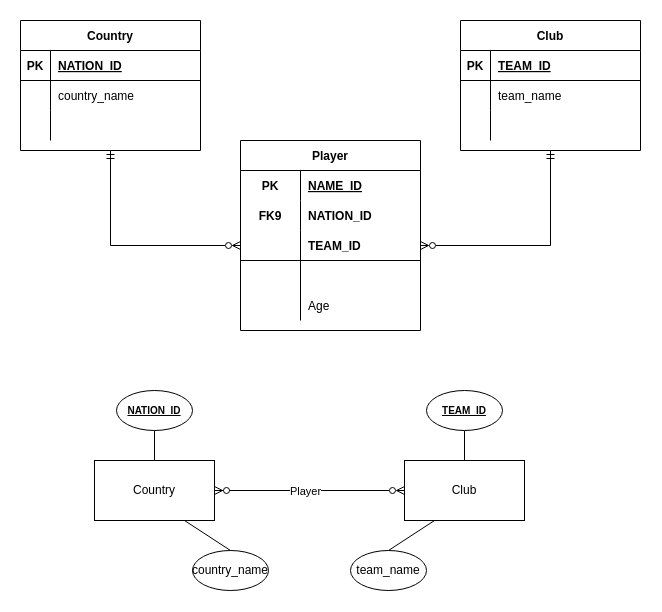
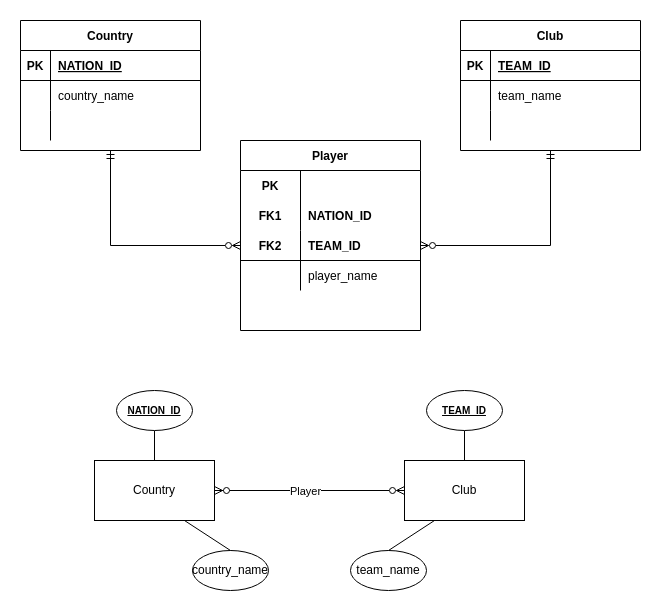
  <mxCell id="0" />
  <mxCell id="1" parent="0" />
  <mxCell id="2" style="edgeStyle=orthogonalEdgeStyle;rounded=0;orthogonalLoop=1;jettySize=auto;html=1;startArrow=ERmandOne;startFill=0;endArrow=ERzeroToMany;endFill=0;entryX=1;entryY=0.5;entryDx=0;entryDy=0;" parent="1" source="3" target="31" edge="1"><mxGeometry relative="1" as="geometry"><mxPoint x="-20" y="270" as="targetPoint" /></mxGeometry></mxCell>
  <mxCell id="3" value="Club" style="shape=table;startSize=30;container=1;collapsible=1;childLayout=tableLayout;fixedRows=1;rowLines=0;fontStyle=1;align=center;resizeLast=1;" parent="1" vertex="1"><mxGeometry x="460" y="20" width="180" height="130" as="geometry"><mxRectangle x="80" y="460" width="80" height="30" as="alternateBounds" /></mxGeometry></mxCell>
  <mxCell id="4" value="" style="shape=partialRectangle;collapsible=0;dropTarget=0;pointerEvents=0;fillColor=none;top=0;left=0;bottom=1;right=0;points=[[0,0.5],[1,0.5]];portConstraint=eastwest;" parent="3" vertex="1"><mxGeometry y="30" width="180" height="30" as="geometry" /></mxCell>
  <mxCell id="5" value="PK" style="shape=partialRectangle;connectable=0;fillColor=none;top=0;left=0;bottom=0;right=0;fontStyle=1;overflow=hidden;" parent="4" vertex="1"><mxGeometry width="30" height="30" as="geometry"><mxRectangle width="30" height="30" as="alternateBounds" /></mxGeometry></mxCell>
  <mxCell id="6" value="TEAM_ID" style="shape=partialRectangle;connectable=0;fillColor=none;top=0;left=0;bottom=0;right=0;align=left;spacingLeft=6;fontStyle=5;overflow=hidden;" parent="4" vertex="1"><mxGeometry x="30" width="150" height="30" as="geometry"><mxRectangle width="150" height="30" as="alternateBounds" /></mxGeometry></mxCell>
  <mxCell id="7" value="" style="shape=partialRectangle;collapsible=0;dropTarget=0;pointerEvents=0;fillColor=none;top=0;left=0;bottom=0;right=0;points=[[0,0.5],[1,0.5]];portConstraint=eastwest;" parent="3" vertex="1"><mxGeometry y="60" width="180" height="30" as="geometry" /></mxCell>
  <mxCell id="8" value="" style="shape=partialRectangle;connectable=0;fillColor=none;top=0;left=0;bottom=0;right=0;editable=1;overflow=hidden;" parent="7" vertex="1"><mxGeometry width="30" height="30" as="geometry"><mxRectangle width="30" height="30" as="alternateBounds" /></mxGeometry></mxCell>
  <mxCell id="9" value="team_name" style="shape=partialRectangle;connectable=0;fillColor=none;top=0;left=0;bottom=0;right=0;align=left;spacingLeft=6;overflow=hidden;" parent="7" vertex="1"><mxGeometry x="30" width="150" height="30" as="geometry"><mxRectangle width="150" height="30" as="alternateBounds" /></mxGeometry></mxCell>
  <mxCell id="10" value="" style="shape=partialRectangle;collapsible=0;dropTarget=0;pointerEvents=0;fillColor=none;top=0;left=0;bottom=0;right=0;points=[[0,0.5],[1,0.5]];portConstraint=eastwest;" parent="3" vertex="1"><mxGeometry y="90" width="180" height="30" as="geometry" /></mxCell>
  <mxCell id="11" value="" style="shape=partialRectangle;connectable=0;fillColor=none;top=0;left=0;bottom=0;right=0;editable=1;overflow=hidden;" parent="10" vertex="1"><mxGeometry width="30" height="30" as="geometry"><mxRectangle width="30" height="30" as="alternateBounds" /></mxGeometry></mxCell>
  <mxCell id="12" value="" style="shape=partialRectangle;connectable=0;fillColor=none;top=0;left=0;bottom=0;right=0;align=left;spacingLeft=6;overflow=hidden;" parent="10" vertex="1"><mxGeometry x="30" width="150" height="30" as="geometry"><mxRectangle width="150" height="30" as="alternateBounds" /></mxGeometry></mxCell>
  <mxCell id="13" style="edgeStyle=orthogonalEdgeStyle;rounded=0;orthogonalLoop=1;jettySize=auto;html=1;entryX=0;entryY=0.5;entryDx=0;entryDy=0;endArrow=ERzeroToMany;endFill=0;startArrow=ERmandOne;startFill=0;" parent="1" source="14" target="31" edge="1"><mxGeometry relative="1" as="geometry"><mxPoint x="394" y="195" as="targetPoint" /></mxGeometry></mxCell>
  <mxCell id="14" value="Country" style="shape=table;startSize=30;container=1;collapsible=1;childLayout=tableLayout;fixedRows=1;rowLines=0;fontStyle=1;align=center;resizeLast=1;" parent="1" vertex="1"><mxGeometry x="20" y="20" width="180" height="130" as="geometry" /></mxCell>
  <mxCell id="15" value="" style="shape=partialRectangle;collapsible=0;dropTarget=0;pointerEvents=0;fillColor=none;top=0;left=0;bottom=1;right=0;points=[[0,0.5],[1,0.5]];portConstraint=eastwest;" parent="14" vertex="1"><mxGeometry y="30" width="180" height="30" as="geometry" /></mxCell>
  <mxCell id="16" value="PK" style="shape=partialRectangle;connectable=0;fillColor=none;top=0;left=0;bottom=0;right=0;fontStyle=1;overflow=hidden;" parent="15" vertex="1"><mxGeometry width="30" height="30" as="geometry"><mxRectangle width="30" height="30" as="alternateBounds" /></mxGeometry></mxCell>
  <mxCell id="17" value="NATION_ID" style="shape=partialRectangle;connectable=0;fillColor=none;top=0;left=0;bottom=0;right=0;align=left;spacingLeft=6;fontStyle=5;overflow=hidden;" parent="15" vertex="1"><mxGeometry x="30" width="150" height="30" as="geometry"><mxRectangle width="150" height="30" as="alternateBounds" /></mxGeometry></mxCell>
  <mxCell id="18" value="" style="shape=partialRectangle;collapsible=0;dropTarget=0;pointerEvents=0;fillColor=none;top=0;left=0;bottom=0;right=0;points=[[0,0.5],[1,0.5]];portConstraint=eastwest;" parent="14" vertex="1"><mxGeometry y="60" width="180" height="30" as="geometry" /></mxCell>
  <mxCell id="19" value="" style="shape=partialRectangle;connectable=0;fillColor=none;top=0;left=0;bottom=0;right=0;editable=1;overflow=hidden;" parent="18" vertex="1"><mxGeometry width="30" height="30" as="geometry"><mxRectangle width="30" height="30" as="alternateBounds" /></mxGeometry></mxCell>
  <mxCell id="20" value="country_name" style="shape=partialRectangle;connectable=0;fillColor=none;top=0;left=0;bottom=0;right=0;align=left;spacingLeft=6;overflow=hidden;" parent="18" vertex="1"><mxGeometry x="30" width="150" height="30" as="geometry"><mxRectangle width="150" height="30" as="alternateBounds" /></mxGeometry></mxCell>
  <mxCell id="21" value="" style="shape=partialRectangle;collapsible=0;dropTarget=0;pointerEvents=0;fillColor=none;top=0;left=0;bottom=0;right=0;points=[[0,0.5],[1,0.5]];portConstraint=eastwest;" parent="14" vertex="1"><mxGeometry y="90" width="180" height="30" as="geometry" /></mxCell>
  <mxCell id="22" value="" style="shape=partialRectangle;connectable=0;fillColor=none;top=0;left=0;bottom=0;right=0;editable=1;overflow=hidden;" parent="21" vertex="1"><mxGeometry width="30" height="30" as="geometry"><mxRectangle width="30" height="30" as="alternateBounds" /></mxGeometry></mxCell>
  <mxCell id="23" value="" style="shape=partialRectangle;connectable=0;fillColor=none;top=0;left=0;bottom=0;right=0;align=left;spacingLeft=6;overflow=hidden;" parent="21" vertex="1"><mxGeometry x="30" width="150" height="30" as="geometry"><mxRectangle width="150" height="30" as="alternateBounds" /></mxGeometry></mxCell>
  <mxCell id="24" value="Player" style="shape=table;startSize=30;container=1;collapsible=1;childLayout=tableLayout;fixedRows=1;rowLines=0;fontStyle=1;align=center;resizeLast=1;comic=0;" parent="1" vertex="1"><mxGeometry x="240" y="140" width="180" height="190" as="geometry"><mxRectangle x="335" y="560" width="70" height="30" as="alternateBounds" /></mxGeometry></mxCell>
  <mxCell id="25" style="shape=partialRectangle;collapsible=0;dropTarget=0;pointerEvents=0;fillColor=none;top=0;left=0;bottom=0;right=0;points=[[0,0.5],[1,0.5]];portConstraint=eastwest;comic=0;" parent="24" vertex="1"><mxGeometry y="30" width="180" height="30" as="geometry" /></mxCell>
  <mxCell id="26" value="PK" style="shape=partialRectangle;connectable=0;fillColor=none;top=0;left=0;bottom=0;right=0;fontStyle=1;overflow=hidden;comic=0;" parent="25" vertex="1"><mxGeometry width="60" height="30" as="geometry"><mxRectangle width="60" height="30" as="alternateBounds" /></mxGeometry></mxCell>
- <mxCell id="27" value="NAME_ID" style="shape=partialRectangle;connectable=0;fillColor=none;top=0;left=0;bottom=0;right=0;align=left;spacingLeft=6;fontStyle=5;overflow=hidden;comic=0;" parent="25" vertex="1"><mxGeometry x="60" width="120" height="30" as="geometry"><mxRectangle width="120" height="30" as="alternateBounds" /></mxGeometry></mxCell>
  <mxCell id="28" value="" style="shape=partialRectangle;collapsible=0;dropTarget=0;pointerEvents=0;fillColor=none;top=0;left=0;bottom=0;right=0;points=[[0,0.5],[1,0.5]];portConstraint=eastwest;comic=0;" parent="24" vertex="1"><mxGeometry y="60" width="180" height="30" as="geometry" /></mxCell>
- <mxCell id="29" value="FK9" style="shape=partialRectangle;connectable=0;fillColor=none;top=0;left=0;bottom=0;right=0;fontStyle=1;overflow=hidden;comic=0;" parent="28" vertex="1"><mxGeometry width="60" height="30" as="geometry"><mxRectangle width="60" height="30" as="alternateBounds" /></mxGeometry></mxCell>
+ <mxCell id="29" value="FK1" style="shape=partialRectangle;connectable=0;fillColor=none;top=0;left=0;bottom=0;right=0;fontStyle=1;overflow=hidden;comic=0;" parent="28" vertex="1"><mxGeometry width="60" height="30" as="geometry"><mxRectangle width="60" height="30" as="alternateBounds" /></mxGeometry></mxCell>
  <mxCell id="30" value="NATION_ID" style="shape=partialRectangle;connectable=0;fillColor=none;top=0;left=0;bottom=0;right=0;align=left;spacingLeft=6;fontStyle=1;overflow=hidden;comic=0;" parent="28" vertex="1"><mxGeometry x="60" width="120" height="30" as="geometry"><mxRectangle width="120" height="30" as="alternateBounds" /></mxGeometry></mxCell>
  <mxCell id="31" value="" style="shape=partialRectangle;collapsible=0;dropTarget=0;pointerEvents=0;fillColor=none;top=0;left=0;bottom=1;right=0;points=[[0,0.5],[1,0.5]];portConstraint=eastwest;comic=0;" parent="24" vertex="1"><mxGeometry y="90" width="180" height="30" as="geometry" /></mxCell>
+ <mxCell id="32" value="FK2" style="shape=partialRectangle;connectable=0;fillColor=none;top=0;left=0;bottom=0;right=0;fontStyle=1;overflow=hidden;comic=0;" parent="31" vertex="1"><mxGeometry width="60" height="30" as="geometry"><mxRectangle width="60" height="30" as="alternateBounds" /></mxGeometry></mxCell>
  <mxCell id="33" value="TEAM_ID" style="shape=partialRectangle;connectable=0;fillColor=none;top=0;left=0;bottom=0;right=0;align=left;spacingLeft=6;fontStyle=1;overflow=hidden;comic=0;" parent="31" vertex="1"><mxGeometry x="60" width="120" height="30" as="geometry"><mxRectangle width="120" height="30" as="alternateBounds" /></mxGeometry></mxCell>
  <mxCell id="34" value="" style="shape=partialRectangle;collapsible=0;dropTarget=0;pointerEvents=0;fillColor=none;top=0;left=0;bottom=0;right=0;points=[[0,0.5],[1,0.5]];portConstraint=eastwest;comic=0;" parent="24" vertex="1"><mxGeometry y="120" width="180" height="30" as="geometry" /></mxCell>
  <mxCell id="35" value="" style="shape=partialRectangle;connectable=0;fillColor=none;top=0;left=0;bottom=0;right=0;editable=1;overflow=hidden;comic=0;" parent="34" vertex="1"><mxGeometry width="60" height="30" as="geometry"><mxRectangle width="60" height="30" as="alternateBounds" /></mxGeometry></mxCell>
+ <mxCell id="36" value="player_name" style="shape=partialRectangle;connectable=0;fillColor=none;top=0;left=0;bottom=0;right=0;align=left;spacingLeft=6;overflow=hidden;comic=0;" parent="34" vertex="1"><mxGeometry x="60" width="120" height="30" as="geometry"><mxRectangle width="120" height="30" as="alternateBounds" /></mxGeometry></mxCell>
  <mxCell id="37" value="" style="shape=partialRectangle;collapsible=0;dropTarget=0;pointerEvents=0;fillColor=none;top=0;left=0;bottom=0;right=0;points=[[0,0.5],[1,0.5]];portConstraint=eastwest;comic=0;" parent="24" vertex="1"><mxGeometry y="150" width="180" height="30" as="geometry" /></mxCell>
  <mxCell id="38" value="" style="shape=partialRectangle;connectable=0;fillColor=none;top=0;left=0;bottom=0;right=0;editable=1;overflow=hidden;comic=0;" parent="37" vertex="1"><mxGeometry width="60" height="30" as="geometry"><mxRectangle width="60" height="30" as="alternateBounds" /></mxGeometry></mxCell>
- <mxCell id="39" value="Age" style="shape=partialRectangle;connectable=0;fillColor=none;top=0;left=0;bottom=0;right=0;align=left;spacingLeft=6;overflow=hidden;comic=0;" parent="37" vertex="1"><mxGeometry x="60" width="120" height="30" as="geometry"><mxRectangle width="120" height="30" as="alternateBounds" /></mxGeometry></mxCell>
  <mxCell id="40" style="edgeStyle=orthogonalEdgeStyle;rounded=0;orthogonalLoop=1;jettySize=auto;html=1;exitX=1;exitY=0.5;exitDx=0;exitDy=0;entryX=0;entryY=0.5;entryDx=0;entryDy=0;startArrow=ERzeroToMany;startFill=1;endArrow=ERzeroToMany;endFill=0;" parent="1" source="42" target="44" edge="1"><mxGeometry relative="1" as="geometry"><mxPoint x="334" y="490" as="targetPoint" /></mxGeometry></mxCell>
  <mxCell id="41" value="Player" style="edgeLabel;html=1;align=center;verticalAlign=middle;resizable=0;points=[];" parent="40" vertex="1" connectable="0"><mxGeometry x="-0.12" relative="1" as="geometry"><mxPoint x="6" as="offset" /></mxGeometry></mxCell>
  <mxCell id="42" value="Country" style="rounded=0;whiteSpace=wrap;html=1;" parent="1" vertex="1"><mxGeometry x="94" y="460" width="120" height="60" as="geometry" /></mxCell>
  <mxCell id="43" style="edgeStyle=orthogonalEdgeStyle;rounded=0;orthogonalLoop=1;jettySize=auto;html=1;entryX=0.5;entryY=1;entryDx=0;entryDy=0;startArrow=none;startFill=0;endArrow=none;endFill=0;" parent="1" source="44" target="45" edge="1"><mxGeometry relative="1" as="geometry" /></mxCell>
  <mxCell id="44" value="Club" style="rounded=0;whiteSpace=wrap;html=1;" parent="1" vertex="1"><mxGeometry x="404" y="460" width="120" height="60" as="geometry" /></mxCell>
  <mxCell id="45" value="&lt;span style=&quot;font-size: 10px&quot;&gt;&lt;u style=&quot;font-size: 10px&quot;&gt;TEAM_ID&lt;/u&gt;&lt;/span&gt;" style="ellipse;whiteSpace=wrap;html=1;fontSize=10;fontStyle=1" parent="1" vertex="1"><mxGeometry x="426" y="390" width="76" height="40" as="geometry" /></mxCell>
  <mxCell id="46" value="team_name" style="ellipse;whiteSpace=wrap;html=1;" parent="1" vertex="1"><mxGeometry x="350" y="550" width="76" height="40" as="geometry" /></mxCell>
  <mxCell id="47" style="edgeStyle=orthogonalEdgeStyle;rounded=0;orthogonalLoop=1;jettySize=auto;html=1;entryX=0.5;entryY=1;entryDx=0;entryDy=0;startArrow=none;startFill=0;endArrow=none;endFill=0;exitX=0.5;exitY=0;exitDx=0;exitDy=0;" parent="1" source="42" target="48" edge="1"><mxGeometry relative="1" as="geometry"><mxPoint x="154" y="460" as="sourcePoint" /></mxGeometry></mxCell>
  <mxCell id="48" value="&lt;b style=&quot;font-size: 10px&quot;&gt;&lt;u style=&quot;font-size: 10px&quot;&gt;NATION_ID&lt;/u&gt;&lt;/b&gt;" style="ellipse;whiteSpace=wrap;html=1;fontSize=10;" parent="1" vertex="1"><mxGeometry x="116" y="390" width="76" height="40" as="geometry" /></mxCell>
  <mxCell id="49" style="rounded=0;orthogonalLoop=1;jettySize=auto;html=1;entryX=0.25;entryY=1;entryDx=0;entryDy=0;startArrow=none;startFill=0;endArrow=none;endFill=0;exitX=0.5;exitY=0;exitDx=0;exitDy=0;" parent="1" source="46" target="44" edge="1"><mxGeometry relative="1" as="geometry"><mxPoint x="435" y="560" as="sourcePoint" /><mxPoint x="455" y="540" as="targetPoint" /></mxGeometry></mxCell>
  <mxCell id="50" value="country_name" style="ellipse;whiteSpace=wrap;html=1;" parent="1" vertex="1"><mxGeometry x="192" y="550" width="76" height="40" as="geometry" /></mxCell>
  <mxCell id="51" style="rounded=0;orthogonalLoop=1;jettySize=auto;html=1;startArrow=none;startFill=0;endArrow=none;endFill=0;exitX=0.5;exitY=0;exitDx=0;exitDy=0;" parent="1" source="50" edge="1"><mxGeometry relative="1" as="geometry"><mxPoint x="88" y="560" as="sourcePoint" /><mxPoint x="184" y="520" as="targetPoint" /></mxGeometry></mxCell>
